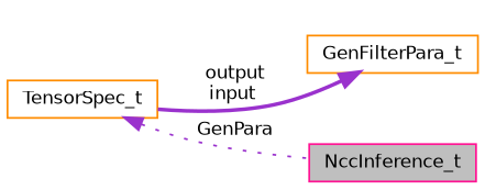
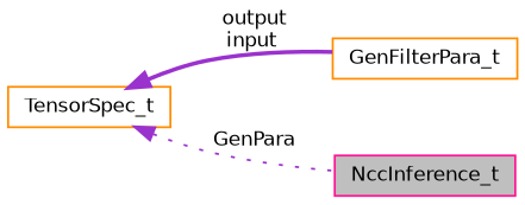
  digraph {
    rankdir=LR
    node [color=darkorange fillcolor=white fontname=Helvetica fontsize=10 shape=record style=filled]
    edge [color=darkorchid3 dir=back fontname=Helvetica fontsize=10 labelfontname=Helvetica labelfontsize=10]
    n1 [color=deeppink fillcolor=grey75 fontcolor=black height=0.2 label=NccInference_t width=0.4]
    n2 [height=0.2 label=GenFilterPara_t width=0.4]
    n3 [height=0.2 label=TensorSpec_t width=0.4]
    n3 -> n1 [label=" GenPara" style=dotted]
-   n2 -> n3 [label=" output\ninput" style=bold]
+   n3 -> n2 [label=" output\ninput" style=bold]
  }
